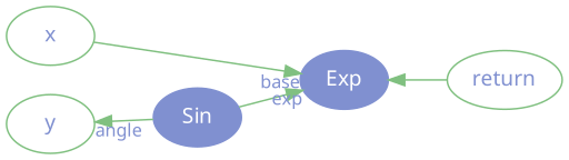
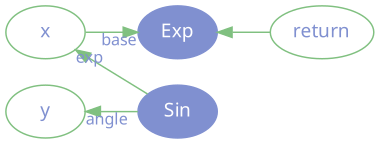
  digraph {
    rankdir=LR
    node [color="#80c080" fontcolor="#8090d0" fontname=go fontsize=13 shape=ellipse]
    edge [color="#80c080" labelfontcolor="#8090d0" labelfontname=go labelfontsize=11]
    x
    y
    return
    n4 [color="#8090d0" fontcolor=white label=Exp style=filled shape=""]
    n5 [color="#8090d0" fontcolor=white label=Sin style=filled shape=""]
    subgraph sub_1 {
      rank=same
      x
      y
    }
    subgraph sub_2 {
      rank=source
      x
      y
    }
    subgraph sub_3 {
      rank=sink
      return
    }
    x -> n4 [headlabel=base]
    return -> n4
    n5 -> y [headlabel=angle]
-   n5 -> n4 [headlabel=exp]
+   n5 -> x [headlabel=exp]
  }
